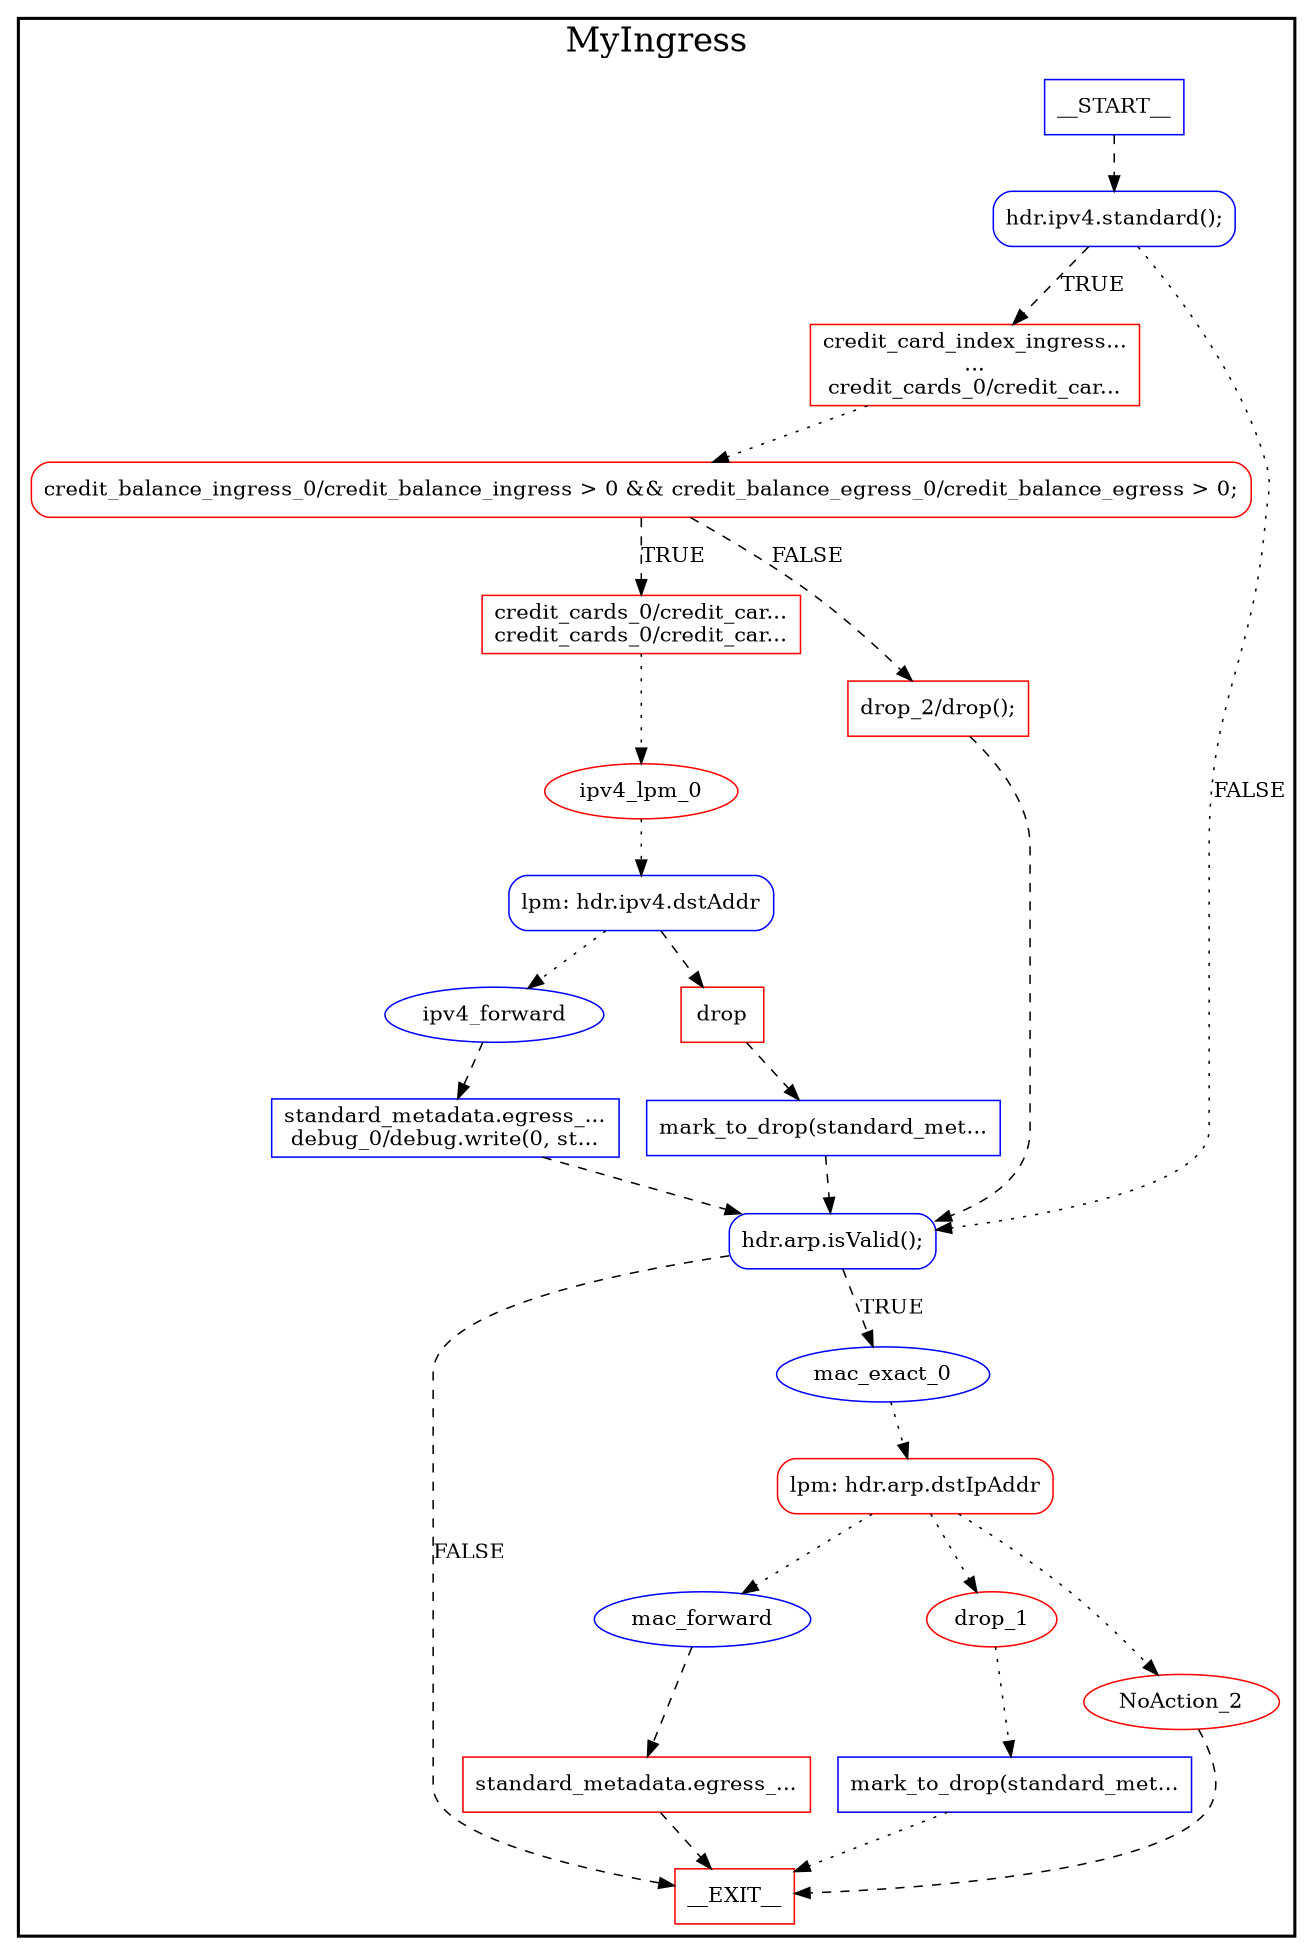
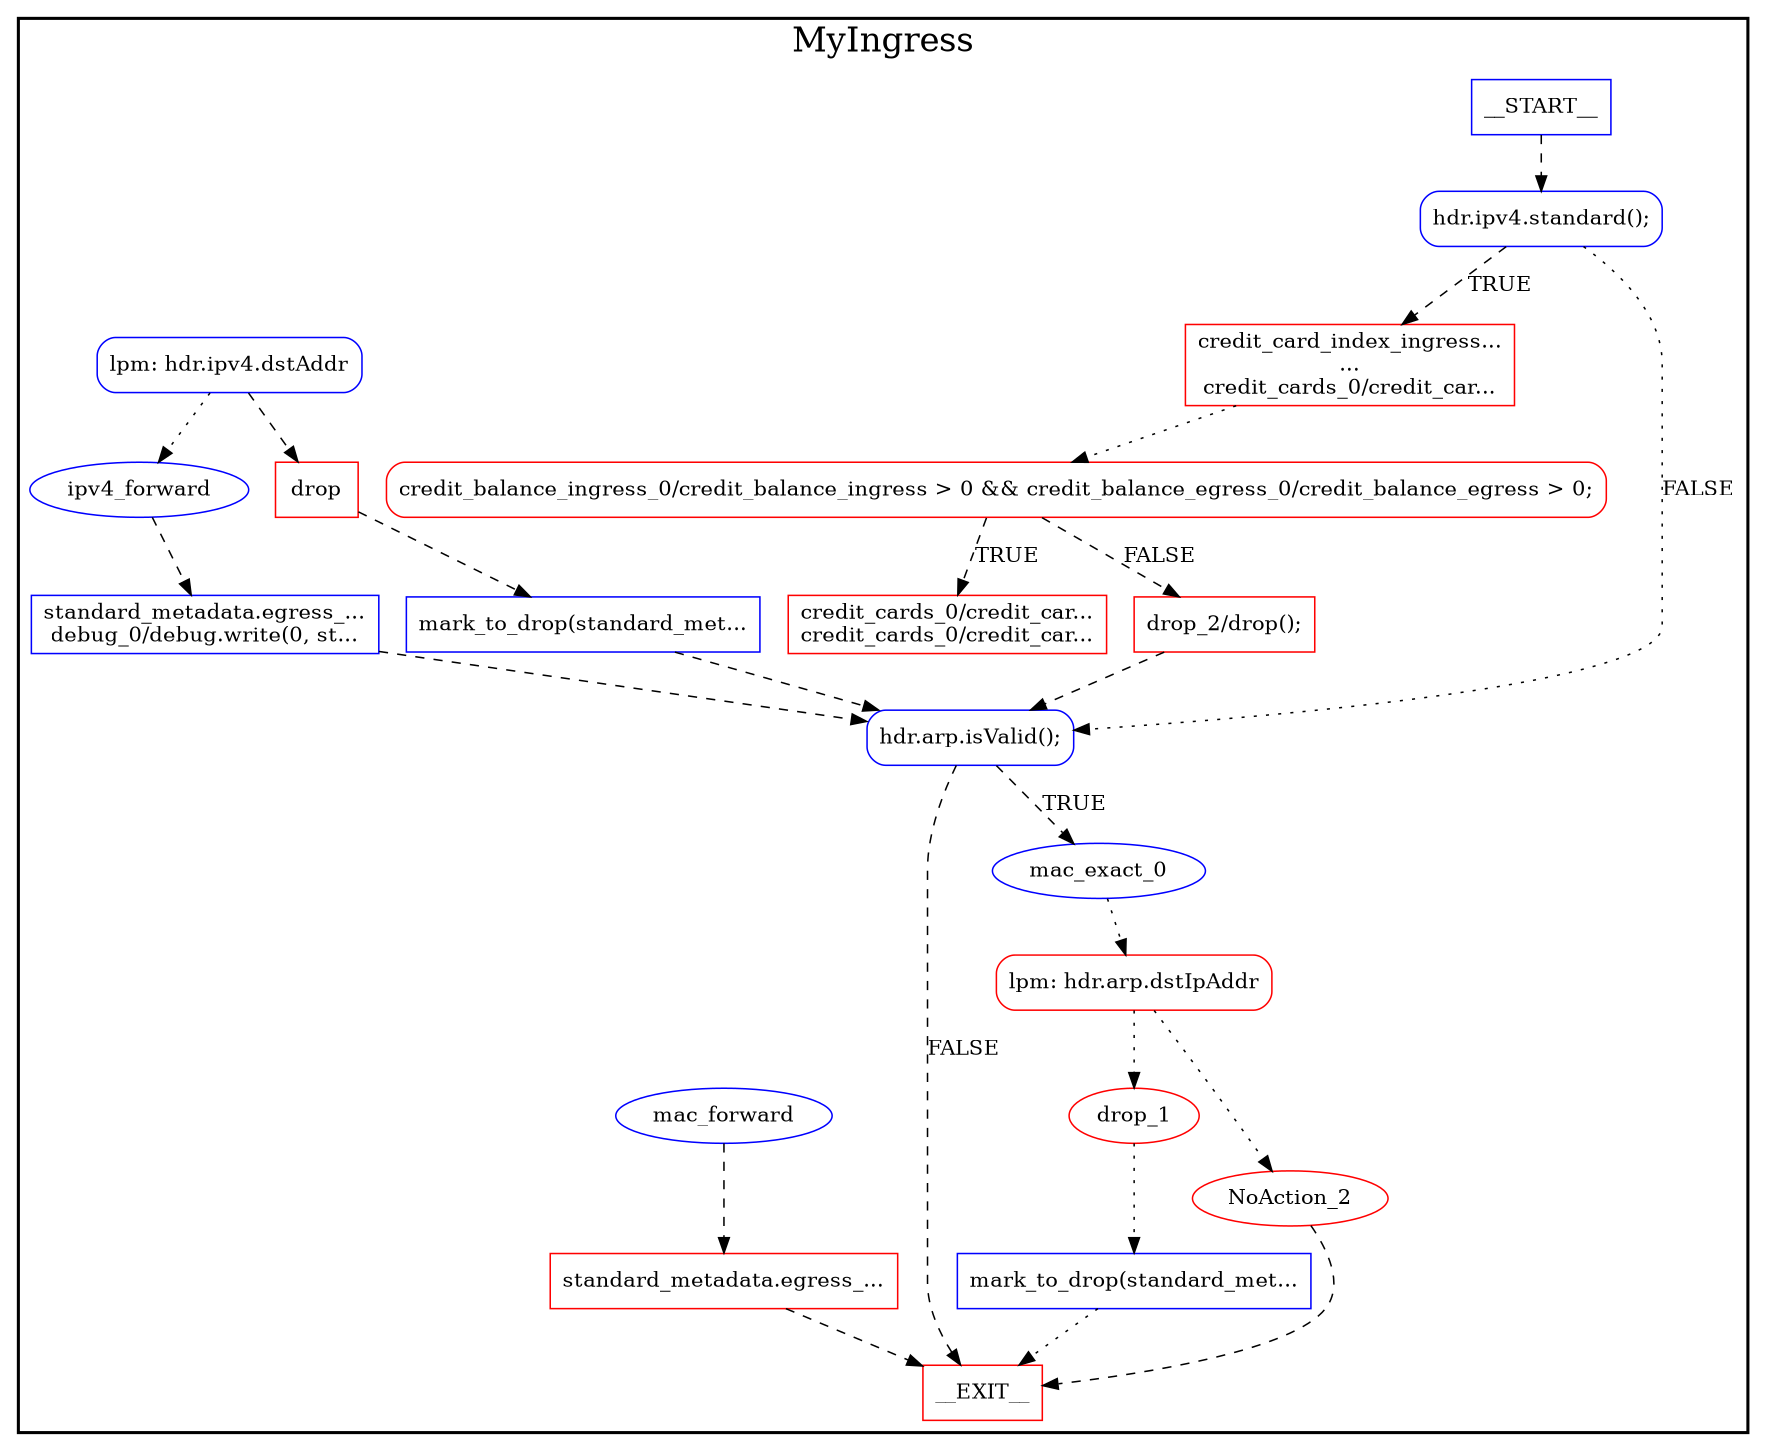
  digraph {
    node [color=red shape=rectangle style=solid]
    edge [style=dashed]
    n1 [color=blue label=__START__]
    n2 [color=blue label="hdr.ipv4.standard();" style=rounded]
    n3 [label=__EXIT__]
    n4 [label="credit_card_index_ingress...\n...\ncredit_cards_0/credit_car..."]
    n5 [color=blue label="hdr.arp.isValid();" style=rounded]
    n6 [label="credit_balance_ingress_0/credit_balance_ingress > 0 && credit_balance_egress_0/credit_balance_egress > 0;" style=rounded]
    n7 [label="credit_cards_0/credit_car...\ncredit_cards_0/credit_car..."]
    n8 [label="drop_2/drop();"]
-   n9 [label=ipv4_lpm_0 shape=ellipse]
    n10 [color=blue label="lpm: hdr.ipv4.dstAddr\n" style=rounded]
    n11 [color=blue label=ipv4_forward shape=ellipse]
    n12 [label=drop shape=box]
    n13 [color=blue label="standard_metadata.egress_...\ndebug_0/debug.write(0, st..."]
    n14 [color=blue label="mark_to_drop(standard_met..."]
    n15 [color=blue label=mac_exact_0 shape=ellipse]
    n16 [label="lpm: hdr.arp.dstIpAddr\n" style=rounded]
    n17 [color=blue label=mac_forward shape=ellipse]
    n18 [label=drop_1 shape=ellipse]
    n19 [label=NoAction_2 shape=ellipse]
    n20 [label="standard_metadata.egress_..."]
    n21 [color=blue label="mark_to_drop(standard_met..."]
    subgraph cluster_1 {
      fontsize="22pt"
      label=MyIngress
      style=bold
      n1
      n2
      n3
      n4
      n5
      n6
      n7
      n8
-     n9
      n10
      n11
      n12
      n13
      n14
      n15
      n16
      n17
      n18
      n19
      n20
      n21
    }
    n1 -> n2
    n2 -> n4 [label=TRUE]
    n2 -> n5 [label=FALSE style=dotted]
    n4 -> n6 [style=dotted]
    n5 -> n3 [label=FALSE]
    n5 -> n15 [label=TRUE]
    n6 -> n7 [label=TRUE]
    n6 -> n8 [label=FALSE]
-   n7 -> n9 [style=dotted]
    n8 -> n5
-   n9 -> n10 [style=dotted]
    n10 -> n11 [style=dotted]
    n10 -> n12
    n11 -> n13
    n12 -> n14
    n13 -> n5
    n14 -> n5
    n15 -> n16 [style=dotted]
-   n16 -> n17 [style=dotted]
    n16 -> n18 [style=dotted]
    n16 -> n19 [style=dotted]
    n17 -> n20
    n18 -> n21 [style=dotted]
    n19 -> n3
    n20 -> n3
    n21 -> n3 [style=dotted]
  }
